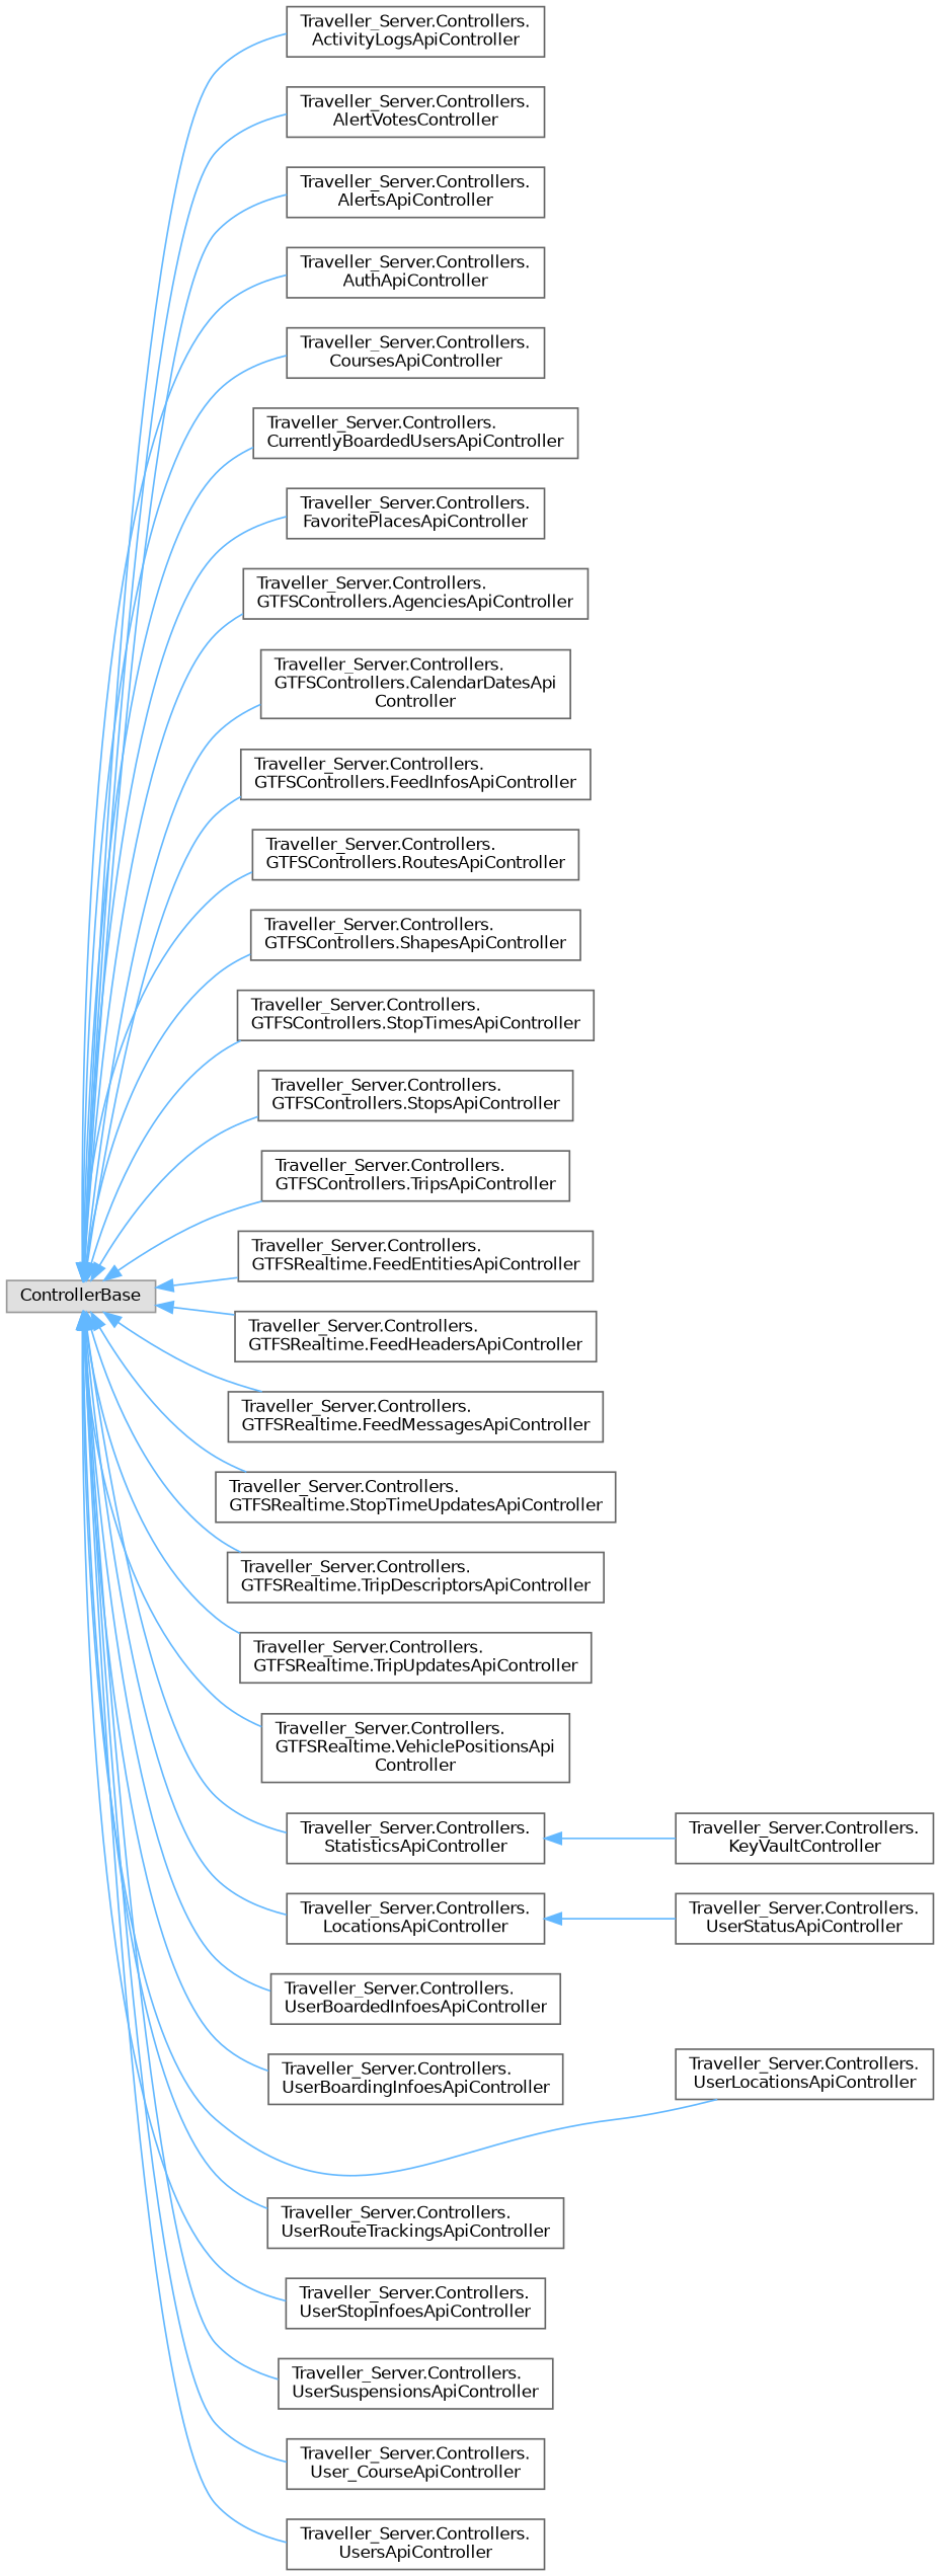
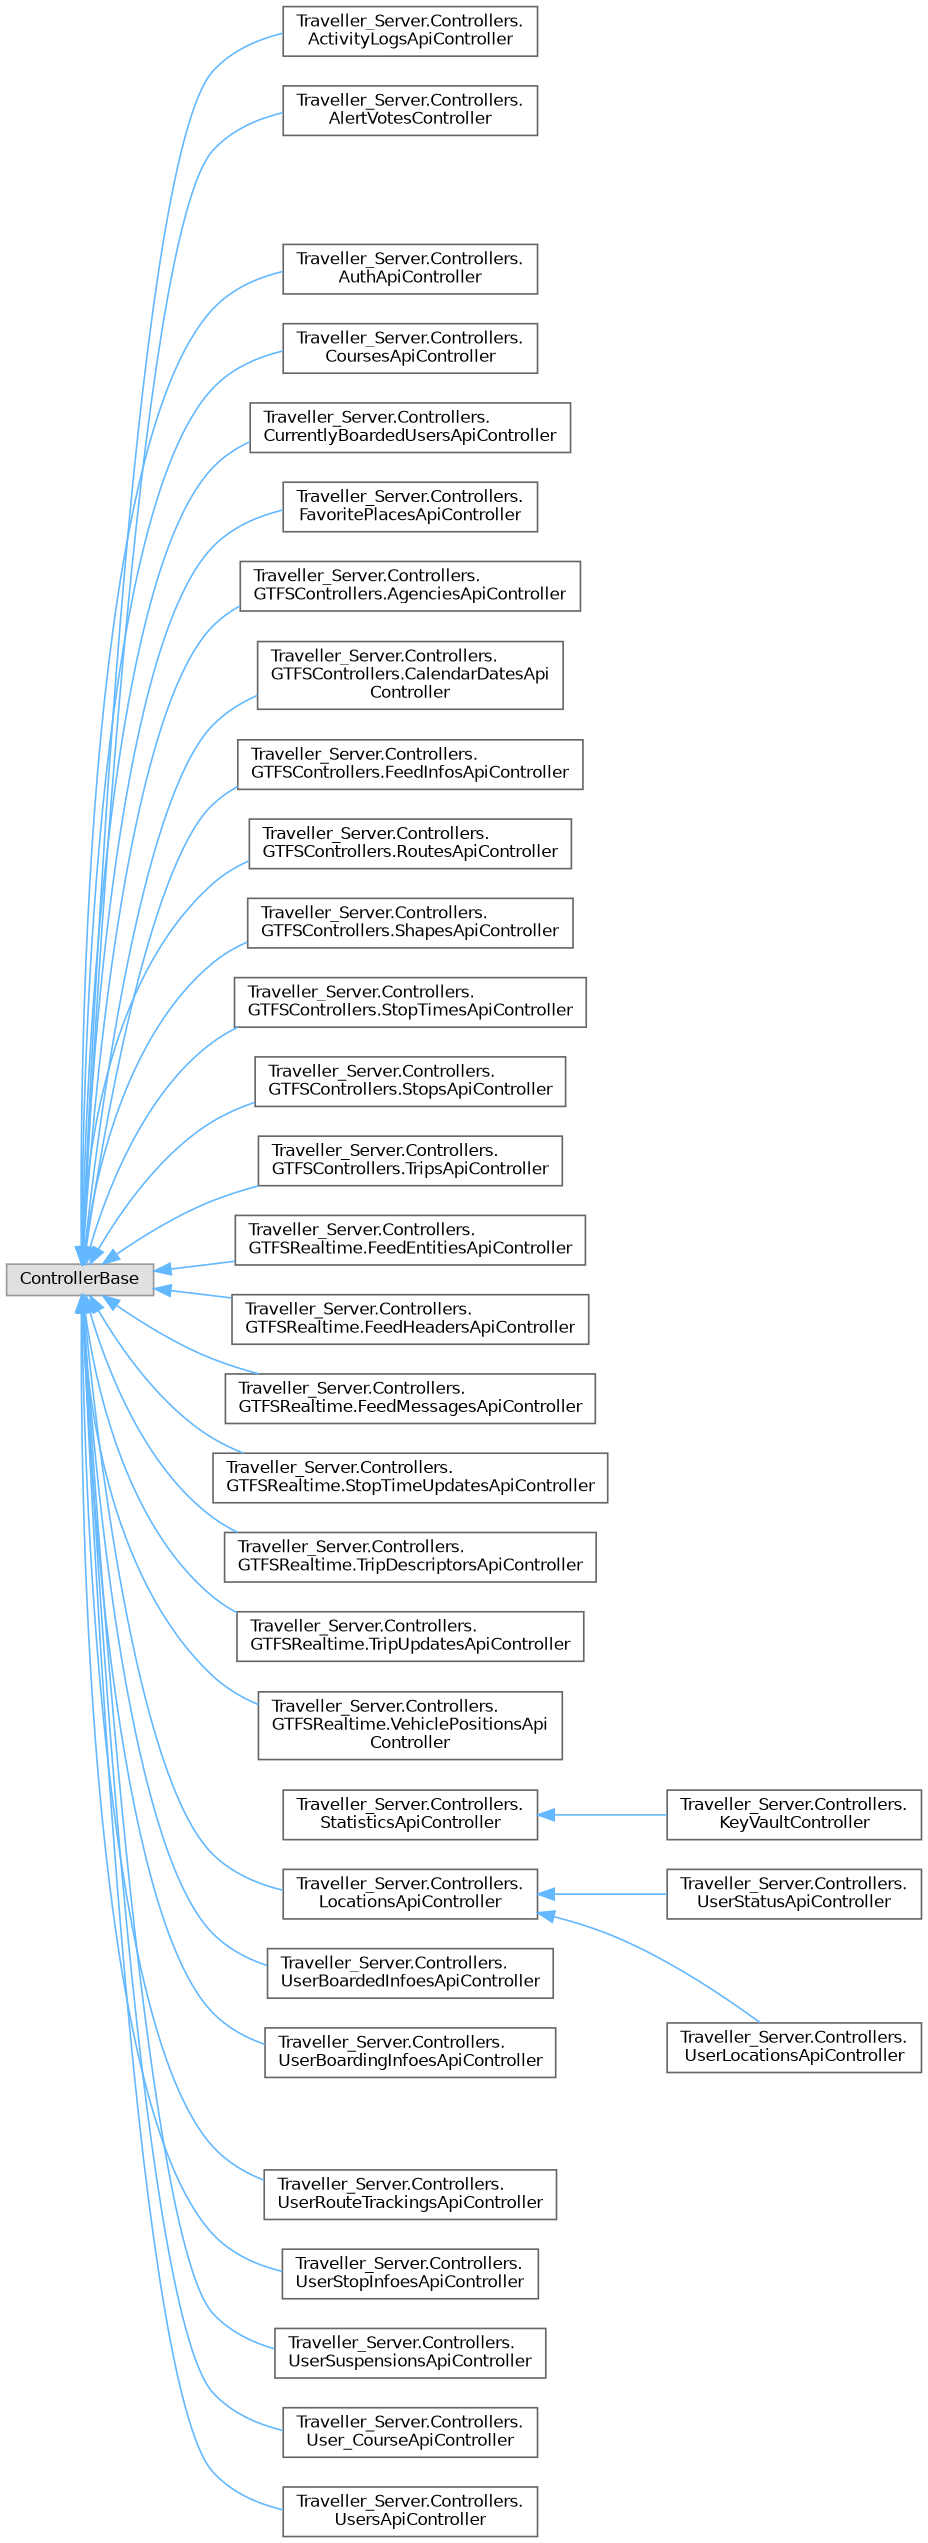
  digraph {
    rankdir=LR
    node [color=grey40 fillcolor=white fontname=Helvetica fontsize=10 shape=box style=filled]
    edge [color=steelblue1 dir=back fontname=Helvetica fontsize=10 labelfontname=Helvetica labelfontsize=10 style=solid]
    n1 [color=grey60 fillcolor="#E0E0E0" height=0.2 label=ControllerBase width=0.4]
    n2 [height=0.2 label="Traveller_Server.Controllers.\lActivityLogsApiController" width=0.4]
    n3 [height=0.2 label="Traveller_Server.Controllers.\lAlertVotesController" width=0.4]
-   n4 [height=0.2 label="Traveller_Server.Controllers.\lAlertsApiController" width=0.4]
    n5 [height=0.2 label="Traveller_Server.Controllers.\lAuthApiController" width=0.4]
    n6 [height=0.2 label="Traveller_Server.Controllers.\lCoursesApiController" width=0.4]
    n7 [height=0.2 label="Traveller_Server.Controllers.\lCurrentlyBoardedUsersApiController" width=0.4]
    n8 [height=0.2 label="Traveller_Server.Controllers.\lFavoritePlacesApiController" width=0.4]
    n9 [height=0.2 label="Traveller_Server.Controllers.\lGTFSControllers.AgenciesApiController" width=0.4]
    n10 [height=0.2 label="Traveller_Server.Controllers.\lGTFSControllers.CalendarDatesApi\lController" width=0.4]
    n11 [height=0.2 label="Traveller_Server.Controllers.\lGTFSControllers.FeedInfosApiController" width=0.4]
    n12 [height=0.2 label="Traveller_Server.Controllers.\lGTFSControllers.RoutesApiController" width=0.4]
    n13 [height=0.2 label="Traveller_Server.Controllers.\lGTFSControllers.ShapesApiController" width=0.4]
    n14 [height=0.2 label="Traveller_Server.Controllers.\lGTFSControllers.StopTimesApiController" width=0.4]
    n15 [height=0.2 label="Traveller_Server.Controllers.\lGTFSControllers.StopsApiController" width=0.4]
    n16 [height=0.2 label="Traveller_Server.Controllers.\lGTFSControllers.TripsApiController" width=0.4]
    n17 [height=0.2 label="Traveller_Server.Controllers.\lGTFSRealtime.FeedEntitiesApiController" width=0.4]
    n18 [height=0.2 label="Traveller_Server.Controllers.\lGTFSRealtime.FeedHeadersApiController" width=0.4]
    n19 [height=0.2 label="Traveller_Server.Controllers.\lGTFSRealtime.FeedMessagesApiController" width=0.4]
    n20 [height=0.2 label="Traveller_Server.Controllers.\lGTFSRealtime.StopTimeUpdatesApiController" width=0.4]
    n21 [height=0.2 label="Traveller_Server.Controllers.\lGTFSRealtime.TripDescriptorsApiController" width=0.4]
    n22 [height=0.2 label="Traveller_Server.Controllers.\lGTFSRealtime.TripUpdatesApiController" width=0.4]
    n23 [height=0.2 label="Traveller_Server.Controllers.\lGTFSRealtime.VehiclePositionsApi\lController" width=0.4]
    n24 [height=0.2 label="Traveller_Server.Controllers.\lLocationsApiController" width=0.4]
    n25 [height=0.2 label="Traveller_Server.Controllers.\lStatisticsApiController" width=0.4]
    n26 [height=0.2 label="Traveller_Server.Controllers.\lUserBoardedInfoesApiController" width=0.4]
    n27 [height=0.2 label="Traveller_Server.Controllers.\lUserBoardingInfoesApiController" width=0.4]
    n28 [height=0.2 label="Traveller_Server.Controllers.\lUserLocationsApiController" width=0.4]
    n29 [height=0.2 label="Traveller_Server.Controllers.\lUserRouteTrackingsApiController" width=0.4]
    n30 [height=0.2 label="Traveller_Server.Controllers.\lUserStopInfoesApiController" width=0.4]
    n31 [height=0.2 label="Traveller_Server.Controllers.\lUserSuspensionsApiController" width=0.4]
    n32 [height=0.2 label="Traveller_Server.Controllers.\lUser_CourseApiController" width=0.4]
    n33 [height=0.2 label="Traveller_Server.Controllers.\lUsersApiController" width=0.4]
    n34 [height=0.2 label="Traveller_Server.Controllers.\lKeyVaultController" width=0.4]
    n35 [height=0.2 label="Traveller_Server.Controllers.\lUserStatusApiController" width=0.4]
    n1 -> n2
    n1 -> n3
-   n1 -> n4
    n1 -> n5
    n1 -> n6
    n1 -> n7
    n1 -> n8
    n1 -> n9
    n1 -> n10
    n1 -> n11
    n1 -> n12
    n1 -> n13
    n1 -> n14
    n1 -> n15
    n1 -> n16
    n1 -> n17
    n1 -> n18
    n1 -> n19
    n1 -> n20
    n1 -> n21
    n1 -> n22
    n1 -> n23
    n1 -> n24
-   n1 -> n25
    n1 -> n26
    n1 -> n27
-   n1 -> n28
+   n24 -> n28
    n1 -> n29
    n1 -> n30
    n1 -> n31
    n1 -> n32
    n1 -> n33
    n24 -> n35
    n25 -> n34
  }
